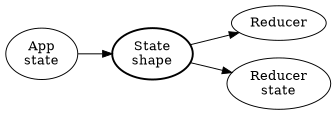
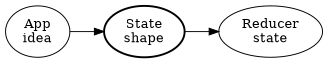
  digraph {
    rankdir=LR
-   n1 [label="App\nstate"]
+   n1 [label="App\nidea"]
    n2 [label="State\nshape" style=bold]
-   n3 [label=Reducer]
    n4 [label="Reducer\nstate"]
    n1 -> n2
-   n2 -> n3
    n2 -> n4
  }
